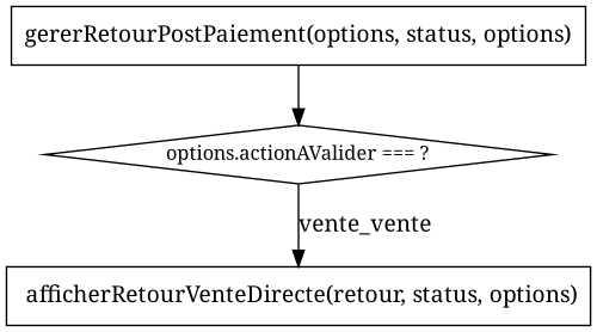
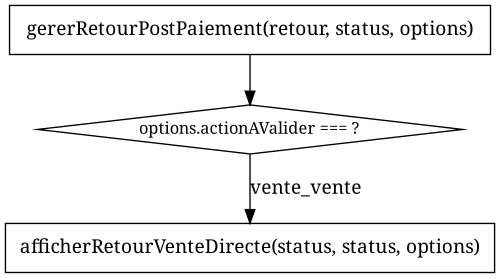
  digraph {
    fontname="Noto Serif"
    node [fontname="Noto Serif" shape=rectangle]
    edge [fontname="Noto Serif"]
-   n1 [label="gererRetourPostPaiement(options, status, options)"]
+   n1 [label="gererRetourPostPaiement(retour, status, options)"]
    n2 [fontsize=12 label="options.actionAValider === ?" shape=diamond]
-   n3 [label=" afficherRetourVenteDirecte(retour, status, options)"]
+   n3 [label="afficherRetourVenteDirecte(status, status, options)"]
    n1 -> n2
    n2 -> n3 [label=vente_vente]
  }
